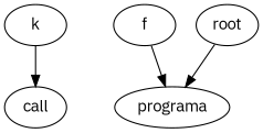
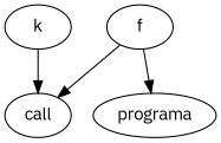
  digraph {
    fontname="IBM Plex Sans"
    node [fontname="IBM Plex Sans"]
    edge [fontname="IBM Plex Sans"]
    n1 [label=k]
    n2 [label=call]
    n3 [label=f]
    n4 [label=programa]
-   n5 [label=root]
    n1 -> n2
+   n3 -> n2
    n3 -> n4
-   n5 -> n4
  }
